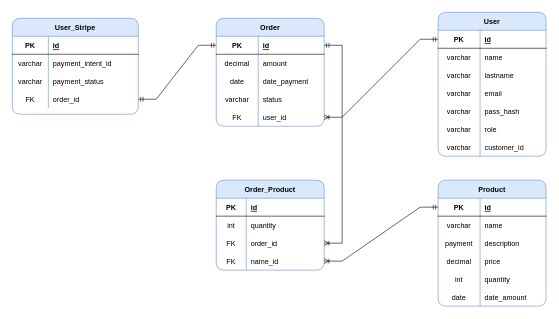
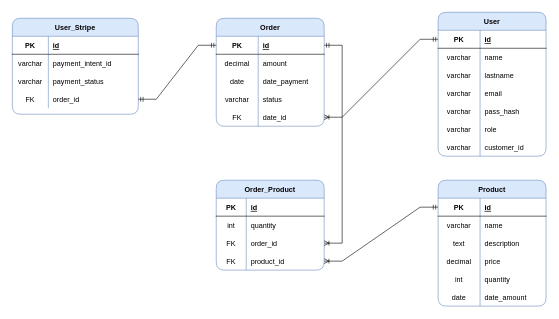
  <mxCell id="0" />
  <mxCell id="1" parent="0" />
  <mxCell id="2" value="Order" style="shape=table;startSize=30;container=1;collapsible=1;childLayout=tableLayout;fixedRows=1;rowLines=0;fontStyle=1;align=center;resizeLast=1;fillColor=#dae8fc;strokeColor=#6c8ebf;rounded=1;" parent="1" vertex="1"><mxGeometry x="360" y="30" width="180" height="180" as="geometry" /></mxCell>
  <mxCell id="3" value="" style="shape=tableRow;horizontal=0;startSize=0;swimlaneHead=0;swimlaneBody=0;fillColor=none;collapsible=0;dropTarget=0;points=[[0,0.5],[1,0.5]];portConstraint=eastwest;top=0;left=0;right=0;bottom=1;" parent="2" vertex="1"><mxGeometry y="30" width="180" height="30" as="geometry" /></mxCell>
  <mxCell id="4" value="PK" style="shape=partialRectangle;connectable=0;fillColor=none;top=0;left=0;bottom=0;right=0;fontStyle=1;overflow=hidden;" parent="3" vertex="1"><mxGeometry width="70" height="30" as="geometry"><mxRectangle width="70" height="30" as="alternateBounds" /></mxGeometry></mxCell>
  <mxCell id="5" value="id" style="shape=partialRectangle;connectable=0;fillColor=none;top=0;left=0;bottom=0;right=0;align=left;spacingLeft=6;fontStyle=5;overflow=hidden;" parent="3" vertex="1"><mxGeometry x="70" width="110" height="30" as="geometry"><mxRectangle width="110" height="30" as="alternateBounds" /></mxGeometry></mxCell>
  <mxCell id="6" value="" style="shape=tableRow;horizontal=0;startSize=0;swimlaneHead=0;swimlaneBody=0;fillColor=none;collapsible=0;dropTarget=0;points=[[0,0.5],[1,0.5]];portConstraint=eastwest;top=0;left=0;right=0;bottom=0;" parent="2" vertex="1"><mxGeometry y="60" width="180" height="30" as="geometry" /></mxCell>
  <mxCell id="7" value="decimal" style="shape=partialRectangle;connectable=0;fillColor=none;top=0;left=0;bottom=0;right=0;editable=1;overflow=hidden;" parent="6" vertex="1"><mxGeometry width="70" height="30" as="geometry"><mxRectangle width="70" height="30" as="alternateBounds" /></mxGeometry></mxCell>
  <mxCell id="8" value="amount" style="shape=partialRectangle;connectable=0;fillColor=none;top=0;left=0;bottom=0;right=0;align=left;spacingLeft=6;overflow=hidden;" parent="6" vertex="1"><mxGeometry x="70" width="110" height="30" as="geometry"><mxRectangle width="110" height="30" as="alternateBounds" /></mxGeometry></mxCell>
  <mxCell id="9" value="" style="shape=tableRow;horizontal=0;startSize=0;swimlaneHead=0;swimlaneBody=0;fillColor=none;collapsible=0;dropTarget=0;points=[[0,0.5],[1,0.5]];portConstraint=eastwest;top=0;left=0;right=0;bottom=0;" parent="2" vertex="1"><mxGeometry y="90" width="180" height="30" as="geometry" /></mxCell>
  <mxCell id="10" value="date" style="shape=partialRectangle;connectable=0;fillColor=none;top=0;left=0;bottom=0;right=0;editable=1;overflow=hidden;" parent="9" vertex="1"><mxGeometry width="70" height="30" as="geometry"><mxRectangle width="70" height="30" as="alternateBounds" /></mxGeometry></mxCell>
  <mxCell id="11" value="date_payment" style="shape=partialRectangle;connectable=0;fillColor=none;top=0;left=0;bottom=0;right=0;align=left;spacingLeft=6;overflow=hidden;" parent="9" vertex="1"><mxGeometry x="70" width="110" height="30" as="geometry"><mxRectangle width="110" height="30" as="alternateBounds" /></mxGeometry></mxCell>
  <mxCell id="12" value="" style="shape=tableRow;horizontal=0;startSize=0;swimlaneHead=0;swimlaneBody=0;fillColor=none;collapsible=0;dropTarget=0;points=[[0,0.5],[1,0.5]];portConstraint=eastwest;top=0;left=0;right=0;bottom=0;" parent="2" vertex="1"><mxGeometry y="120" width="180" height="30" as="geometry" /></mxCell>
  <mxCell id="13" value="varchar" style="shape=partialRectangle;connectable=0;fillColor=none;top=0;left=0;bottom=0;right=0;editable=1;overflow=hidden;" parent="12" vertex="1"><mxGeometry width="70" height="30" as="geometry"><mxRectangle width="70" height="30" as="alternateBounds" /></mxGeometry></mxCell>
  <mxCell id="14" value="status" style="shape=partialRectangle;connectable=0;fillColor=none;top=0;left=0;bottom=0;right=0;align=left;spacingLeft=6;overflow=hidden;" parent="12" vertex="1"><mxGeometry x="70" width="110" height="30" as="geometry"><mxRectangle width="110" height="30" as="alternateBounds" /></mxGeometry></mxCell>
  <mxCell id="15" value="" style="shape=tableRow;horizontal=0;startSize=0;swimlaneHead=0;swimlaneBody=0;fillColor=none;collapsible=0;dropTarget=0;points=[[0,0.5],[1,0.5]];portConstraint=eastwest;top=0;left=0;right=0;bottom=0;" vertex="1" parent="2"><mxGeometry y="150" width="180" height="30" as="geometry" /></mxCell>
  <mxCell id="16" value="FK" style="shape=partialRectangle;connectable=0;fillColor=none;top=0;left=0;bottom=0;right=0;fontStyle=0;overflow=hidden;" vertex="1" parent="15"><mxGeometry width="70" height="30" as="geometry"><mxRectangle width="70" height="30" as="alternateBounds" /></mxGeometry></mxCell>
- <mxCell id="17" value="user_id" style="shape=partialRectangle;connectable=0;fillColor=none;top=0;left=0;bottom=0;right=0;align=left;spacingLeft=6;fontStyle=0;overflow=hidden;" vertex="1" parent="15"><mxGeometry x="70" width="110" height="30" as="geometry"><mxRectangle width="110" height="30" as="alternateBounds" /></mxGeometry></mxCell>
+ <mxCell id="17" value="date_id" style="shape=partialRectangle;connectable=0;fillColor=none;top=0;left=0;bottom=0;right=0;align=left;spacingLeft=6;fontStyle=0;overflow=hidden;" vertex="1" parent="15"><mxGeometry x="70" width="110" height="30" as="geometry"><mxRectangle width="110" height="30" as="alternateBounds" /></mxGeometry></mxCell>
  <mxCell id="18" value="Product" style="shape=table;startSize=30;container=1;collapsible=1;childLayout=tableLayout;fixedRows=1;rowLines=0;fontStyle=1;align=center;resizeLast=1;fillColor=#dae8fc;strokeColor=#6c8ebf;rounded=1;" parent="1" vertex="1"><mxGeometry x="730" y="300" width="180" height="210" as="geometry" /></mxCell>
  <mxCell id="19" value="" style="shape=tableRow;horizontal=0;startSize=0;swimlaneHead=0;swimlaneBody=0;fillColor=none;collapsible=0;dropTarget=0;points=[[0,0.5],[1,0.5]];portConstraint=eastwest;top=0;left=0;right=0;bottom=1;" parent="18" vertex="1"><mxGeometry y="30" width="180" height="30" as="geometry" /></mxCell>
  <mxCell id="20" value="PK" style="shape=partialRectangle;connectable=0;fillColor=none;top=0;left=0;bottom=0;right=0;fontStyle=1;overflow=hidden;" parent="19" vertex="1"><mxGeometry width="70" height="30" as="geometry"><mxRectangle width="70" height="30" as="alternateBounds" /></mxGeometry></mxCell>
  <mxCell id="21" value="id" style="shape=partialRectangle;connectable=0;fillColor=none;top=0;left=0;bottom=0;right=0;align=left;spacingLeft=6;fontStyle=5;overflow=hidden;" parent="19" vertex="1"><mxGeometry x="70" width="110" height="30" as="geometry"><mxRectangle width="110" height="30" as="alternateBounds" /></mxGeometry></mxCell>
  <mxCell id="22" value="" style="shape=tableRow;horizontal=0;startSize=0;swimlaneHead=0;swimlaneBody=0;fillColor=none;collapsible=0;dropTarget=0;points=[[0,0.5],[1,0.5]];portConstraint=eastwest;top=0;left=0;right=0;bottom=0;" parent="18" vertex="1"><mxGeometry y="60" width="180" height="30" as="geometry" /></mxCell>
  <mxCell id="23" value="varchar" style="shape=partialRectangle;connectable=0;fillColor=none;top=0;left=0;bottom=0;right=0;editable=1;overflow=hidden;" parent="22" vertex="1"><mxGeometry width="70" height="30" as="geometry"><mxRectangle width="70" height="30" as="alternateBounds" /></mxGeometry></mxCell>
  <mxCell id="24" value="name" style="shape=partialRectangle;connectable=0;fillColor=none;top=0;left=0;bottom=0;right=0;align=left;spacingLeft=6;overflow=hidden;" parent="22" vertex="1"><mxGeometry x="70" width="110" height="30" as="geometry"><mxRectangle width="110" height="30" as="alternateBounds" /></mxGeometry></mxCell>
  <mxCell id="25" value="" style="shape=tableRow;horizontal=0;startSize=0;swimlaneHead=0;swimlaneBody=0;fillColor=none;collapsible=0;dropTarget=0;points=[[0,0.5],[1,0.5]];portConstraint=eastwest;top=0;left=0;right=0;bottom=0;" parent="18" vertex="1"><mxGeometry y="90" width="180" height="30" as="geometry" /></mxCell>
- <mxCell id="26" value="payment" style="shape=partialRectangle;connectable=0;fillColor=none;top=0;left=0;bottom=0;right=0;editable=1;overflow=hidden;" parent="25" vertex="1"><mxGeometry width="70" height="30" as="geometry"><mxRectangle width="70" height="30" as="alternateBounds" /></mxGeometry></mxCell>
+ <mxCell id="26" value="text" style="shape=partialRectangle;connectable=0;fillColor=none;top=0;left=0;bottom=0;right=0;editable=1;overflow=hidden;" parent="25" vertex="1"><mxGeometry width="70" height="30" as="geometry"><mxRectangle width="70" height="30" as="alternateBounds" /></mxGeometry></mxCell>
  <mxCell id="27" value="description" style="shape=partialRectangle;connectable=0;fillColor=none;top=0;left=0;bottom=0;right=0;align=left;spacingLeft=6;overflow=hidden;" parent="25" vertex="1"><mxGeometry x="70" width="110" height="30" as="geometry"><mxRectangle width="110" height="30" as="alternateBounds" /></mxGeometry></mxCell>
  <mxCell id="28" value="" style="shape=tableRow;horizontal=0;startSize=0;swimlaneHead=0;swimlaneBody=0;fillColor=none;collapsible=0;dropTarget=0;points=[[0,0.5],[1,0.5]];portConstraint=eastwest;top=0;left=0;right=0;bottom=0;" parent="18" vertex="1"><mxGeometry y="120" width="180" height="30" as="geometry" /></mxCell>
  <mxCell id="29" value="decimal" style="shape=partialRectangle;connectable=0;fillColor=none;top=0;left=0;bottom=0;right=0;editable=1;overflow=hidden;" parent="28" vertex="1"><mxGeometry width="70" height="30" as="geometry"><mxRectangle width="70" height="30" as="alternateBounds" /></mxGeometry></mxCell>
  <mxCell id="30" value="price" style="shape=partialRectangle;connectable=0;fillColor=none;top=0;left=0;bottom=0;right=0;align=left;spacingLeft=6;overflow=hidden;" parent="28" vertex="1"><mxGeometry x="70" width="110" height="30" as="geometry"><mxRectangle width="110" height="30" as="alternateBounds" /></mxGeometry></mxCell>
  <mxCell id="31" value="" style="shape=tableRow;horizontal=0;startSize=0;swimlaneHead=0;swimlaneBody=0;fillColor=none;collapsible=0;dropTarget=0;points=[[0,0.5],[1,0.5]];portConstraint=eastwest;top=0;left=0;right=0;bottom=0;" parent="18" vertex="1"><mxGeometry y="150" width="180" height="30" as="geometry" /></mxCell>
  <mxCell id="32" value="int" style="shape=partialRectangle;connectable=0;fillColor=none;top=0;left=0;bottom=0;right=0;editable=1;overflow=hidden;" parent="31" vertex="1"><mxGeometry width="70" height="30" as="geometry"><mxRectangle width="70" height="30" as="alternateBounds" /></mxGeometry></mxCell>
  <mxCell id="33" value="quantity" style="shape=partialRectangle;connectable=0;fillColor=none;top=0;left=0;bottom=0;right=0;align=left;spacingLeft=6;overflow=hidden;" parent="31" vertex="1"><mxGeometry x="70" width="110" height="30" as="geometry"><mxRectangle width="110" height="30" as="alternateBounds" /></mxGeometry></mxCell>
  <mxCell id="34" value="" style="shape=tableRow;horizontal=0;startSize=0;swimlaneHead=0;swimlaneBody=0;fillColor=none;collapsible=0;dropTarget=0;points=[[0,0.5],[1,0.5]];portConstraint=eastwest;top=0;left=0;right=0;bottom=0;" parent="18" vertex="1"><mxGeometry y="180" width="180" height="30" as="geometry" /></mxCell>
  <mxCell id="35" value="date" style="shape=partialRectangle;connectable=0;fillColor=none;top=0;left=0;bottom=0;right=0;editable=1;overflow=hidden;" parent="34" vertex="1"><mxGeometry width="70" height="30" as="geometry"><mxRectangle width="70" height="30" as="alternateBounds" /></mxGeometry></mxCell>
  <mxCell id="36" value="date_amount" style="shape=partialRectangle;connectable=0;fillColor=none;top=0;left=0;bottom=0;right=0;align=left;spacingLeft=6;overflow=hidden;" parent="34" vertex="1"><mxGeometry x="70" width="110" height="30" as="geometry"><mxRectangle width="110" height="30" as="alternateBounds" /></mxGeometry></mxCell>
  <mxCell id="37" value="User" style="shape=table;startSize=30;container=1;collapsible=1;childLayout=tableLayout;fixedRows=1;rowLines=0;fontStyle=1;align=center;resizeLast=1;fillColor=#dae8fc;strokeColor=#6c8ebf;rounded=1;" parent="1" vertex="1"><mxGeometry x="730" y="20" width="180" height="240" as="geometry" /></mxCell>
  <mxCell id="38" value="" style="shape=tableRow;horizontal=0;startSize=0;swimlaneHead=0;swimlaneBody=0;fillColor=none;collapsible=0;dropTarget=0;points=[[0,0.5],[1,0.5]];portConstraint=eastwest;top=0;left=0;right=0;bottom=1;" parent="37" vertex="1"><mxGeometry y="30" width="180" height="30" as="geometry" /></mxCell>
  <mxCell id="39" value="PK" style="shape=partialRectangle;connectable=0;fillColor=none;top=0;left=0;bottom=0;right=0;fontStyle=1;overflow=hidden;" parent="38" vertex="1"><mxGeometry width="70" height="30" as="geometry"><mxRectangle width="70" height="30" as="alternateBounds" /></mxGeometry></mxCell>
  <mxCell id="40" value="id" style="shape=partialRectangle;connectable=0;fillColor=none;top=0;left=0;bottom=0;right=0;align=left;spacingLeft=6;fontStyle=5;overflow=hidden;" parent="38" vertex="1"><mxGeometry x="70" width="110" height="30" as="geometry"><mxRectangle width="110" height="30" as="alternateBounds" /></mxGeometry></mxCell>
  <mxCell id="41" value="" style="shape=tableRow;horizontal=0;startSize=0;swimlaneHead=0;swimlaneBody=0;fillColor=none;collapsible=0;dropTarget=0;points=[[0,0.5],[1,0.5]];portConstraint=eastwest;top=0;left=0;right=0;bottom=0;" parent="37" vertex="1"><mxGeometry y="60" width="180" height="30" as="geometry" /></mxCell>
  <mxCell id="42" value="varchar" style="shape=partialRectangle;connectable=0;fillColor=none;top=0;left=0;bottom=0;right=0;editable=1;overflow=hidden;" parent="41" vertex="1"><mxGeometry width="70" height="30" as="geometry"><mxRectangle width="70" height="30" as="alternateBounds" /></mxGeometry></mxCell>
  <mxCell id="43" value="name" style="shape=partialRectangle;connectable=0;fillColor=none;top=0;left=0;bottom=0;right=0;align=left;spacingLeft=6;overflow=hidden;" parent="41" vertex="1"><mxGeometry x="70" width="110" height="30" as="geometry"><mxRectangle width="110" height="30" as="alternateBounds" /></mxGeometry></mxCell>
  <mxCell id="44" value="" style="shape=tableRow;horizontal=0;startSize=0;swimlaneHead=0;swimlaneBody=0;fillColor=none;collapsible=0;dropTarget=0;points=[[0,0.5],[1,0.5]];portConstraint=eastwest;top=0;left=0;right=0;bottom=0;" vertex="1" parent="37"><mxGeometry y="90" width="180" height="30" as="geometry" /></mxCell>
  <mxCell id="45" value="varchar" style="shape=partialRectangle;connectable=0;fillColor=none;top=0;left=0;bottom=0;right=0;editable=1;overflow=hidden;" vertex="1" parent="44"><mxGeometry width="70" height="30" as="geometry"><mxRectangle width="70" height="30" as="alternateBounds" /></mxGeometry></mxCell>
  <mxCell id="46" value="lastname" style="shape=partialRectangle;connectable=0;fillColor=none;top=0;left=0;bottom=0;right=0;align=left;spacingLeft=6;overflow=hidden;" vertex="1" parent="44"><mxGeometry x="70" width="110" height="30" as="geometry"><mxRectangle width="110" height="30" as="alternateBounds" /></mxGeometry></mxCell>
  <mxCell id="47" value="" style="shape=tableRow;horizontal=0;startSize=0;swimlaneHead=0;swimlaneBody=0;fillColor=none;collapsible=0;dropTarget=0;points=[[0,0.5],[1,0.5]];portConstraint=eastwest;top=0;left=0;right=0;bottom=0;" parent="37" vertex="1"><mxGeometry y="120" width="180" height="30" as="geometry" /></mxCell>
  <mxCell id="48" value="varchar" style="shape=partialRectangle;connectable=0;fillColor=none;top=0;left=0;bottom=0;right=0;editable=1;overflow=hidden;" parent="47" vertex="1"><mxGeometry width="70" height="30" as="geometry"><mxRectangle width="70" height="30" as="alternateBounds" /></mxGeometry></mxCell>
  <mxCell id="49" value="email" style="shape=partialRectangle;connectable=0;fillColor=none;top=0;left=0;bottom=0;right=0;align=left;spacingLeft=6;overflow=hidden;" parent="47" vertex="1"><mxGeometry x="70" width="110" height="30" as="geometry"><mxRectangle width="110" height="30" as="alternateBounds" /></mxGeometry></mxCell>
  <mxCell id="50" value="" style="shape=tableRow;horizontal=0;startSize=0;swimlaneHead=0;swimlaneBody=0;fillColor=none;collapsible=0;dropTarget=0;points=[[0,0.5],[1,0.5]];portConstraint=eastwest;top=0;left=0;right=0;bottom=0;" parent="37" vertex="1"><mxGeometry y="150" width="180" height="30" as="geometry" /></mxCell>
  <mxCell id="51" value="varchar" style="shape=partialRectangle;connectable=0;fillColor=none;top=0;left=0;bottom=0;right=0;editable=1;overflow=hidden;" parent="50" vertex="1"><mxGeometry width="70" height="30" as="geometry"><mxRectangle width="70" height="30" as="alternateBounds" /></mxGeometry></mxCell>
  <mxCell id="52" value="pass_hash" style="shape=partialRectangle;connectable=0;fillColor=none;top=0;left=0;bottom=0;right=0;align=left;spacingLeft=6;overflow=hidden;" parent="50" vertex="1"><mxGeometry x="70" width="110" height="30" as="geometry"><mxRectangle width="110" height="30" as="alternateBounds" /></mxGeometry></mxCell>
  <mxCell id="53" value="" style="shape=tableRow;horizontal=0;startSize=0;swimlaneHead=0;swimlaneBody=0;fillColor=none;collapsible=0;dropTarget=0;points=[[0,0.5],[1,0.5]];portConstraint=eastwest;top=0;left=0;right=0;bottom=0;" vertex="1" parent="37"><mxGeometry y="180" width="180" height="30" as="geometry" /></mxCell>
  <mxCell id="54" value="varchar" style="shape=partialRectangle;connectable=0;fillColor=none;top=0;left=0;bottom=0;right=0;editable=1;overflow=hidden;" vertex="1" parent="53"><mxGeometry width="70" height="30" as="geometry"><mxRectangle width="70" height="30" as="alternateBounds" /></mxGeometry></mxCell>
  <mxCell id="55" value="role" style="shape=partialRectangle;connectable=0;fillColor=none;top=0;left=0;bottom=0;right=0;align=left;spacingLeft=6;overflow=hidden;" vertex="1" parent="53"><mxGeometry x="70" width="110" height="30" as="geometry"><mxRectangle width="110" height="30" as="alternateBounds" /></mxGeometry></mxCell>
  <mxCell id="56" value="" style="shape=tableRow;horizontal=0;startSize=0;swimlaneHead=0;swimlaneBody=0;fillColor=none;collapsible=0;dropTarget=0;points=[[0,0.5],[1,0.5]];portConstraint=eastwest;top=0;left=0;right=0;bottom=0;rounded=1;" vertex="1" parent="37"><mxGeometry y="210" width="180" height="30" as="geometry" /></mxCell>
  <mxCell id="57" value="varchar" style="shape=partialRectangle;connectable=0;fillColor=none;top=0;left=0;bottom=0;right=0;editable=1;overflow=hidden;rounded=1;" vertex="1" parent="56"><mxGeometry width="70" height="30" as="geometry"><mxRectangle width="70" height="30" as="alternateBounds" /></mxGeometry></mxCell>
  <mxCell id="58" value="customer_id" style="shape=partialRectangle;connectable=0;fillColor=none;top=0;left=0;bottom=0;right=0;align=left;spacingLeft=6;overflow=hidden;rounded=1;" vertex="1" parent="56"><mxGeometry x="70" width="110" height="30" as="geometry"><mxRectangle width="110" height="30" as="alternateBounds" /></mxGeometry></mxCell>
  <mxCell id="59" value="" style="edgeStyle=entityRelationEdgeStyle;fontSize=12;html=1;endArrow=ERoneToMany;startArrow=ERmandOne;rounded=0;" edge="1" parent="1" source="38" target="15"><mxGeometry width="100" height="100" relative="1" as="geometry"><mxPoint x="510" y="330" as="sourcePoint" /><mxPoint x="610" y="230" as="targetPoint" /></mxGeometry></mxCell>
  <mxCell id="60" value="Order_Product" style="shape=table;startSize=30;container=1;collapsible=1;childLayout=tableLayout;fixedRows=1;rowLines=0;fontStyle=1;align=center;resizeLast=1;fillColor=#dae8fc;strokeColor=#6c8ebf;rounded=1;" vertex="1" parent="1"><mxGeometry x="360" y="300" width="180" height="150" as="geometry" /></mxCell>
  <mxCell id="61" value="" style="shape=tableRow;horizontal=0;startSize=0;swimlaneHead=0;swimlaneBody=0;fillColor=none;collapsible=0;dropTarget=0;points=[[0,0.5],[1,0.5]];portConstraint=eastwest;top=0;left=0;right=0;bottom=1;" vertex="1" parent="60"><mxGeometry y="30" width="180" height="30" as="geometry" /></mxCell>
  <mxCell id="62" value="PK" style="shape=partialRectangle;connectable=0;fillColor=none;top=0;left=0;bottom=0;right=0;fontStyle=1;overflow=hidden;" vertex="1" parent="61"><mxGeometry width="50" height="30" as="geometry"><mxRectangle width="50" height="30" as="alternateBounds" /></mxGeometry></mxCell>
  <mxCell id="63" value="id" style="shape=partialRectangle;connectable=0;fillColor=none;top=0;left=0;bottom=0;right=0;align=left;spacingLeft=6;fontStyle=5;overflow=hidden;" vertex="1" parent="61"><mxGeometry x="50" width="130" height="30" as="geometry"><mxRectangle width="130" height="30" as="alternateBounds" /></mxGeometry></mxCell>
  <mxCell id="64" value="" style="shape=tableRow;horizontal=0;startSize=0;swimlaneHead=0;swimlaneBody=0;fillColor=none;collapsible=0;dropTarget=0;points=[[0,0.5],[1,0.5]];portConstraint=eastwest;top=0;left=0;right=0;bottom=0;rounded=1;" vertex="1" parent="60"><mxGeometry y="60" width="180" height="30" as="geometry" /></mxCell>
  <mxCell id="65" value="int" style="shape=partialRectangle;connectable=0;fillColor=none;top=0;left=0;bottom=0;right=0;editable=1;overflow=hidden;rounded=1;" vertex="1" parent="64"><mxGeometry width="50" height="30" as="geometry"><mxRectangle width="50" height="30" as="alternateBounds" /></mxGeometry></mxCell>
  <mxCell id="66" value="quantity" style="shape=partialRectangle;connectable=0;fillColor=none;top=0;left=0;bottom=0;right=0;align=left;spacingLeft=6;overflow=hidden;rounded=1;" vertex="1" parent="64"><mxGeometry x="50" width="130" height="30" as="geometry"><mxRectangle width="130" height="30" as="alternateBounds" /></mxGeometry></mxCell>
  <mxCell id="67" value="" style="shape=tableRow;horizontal=0;startSize=0;swimlaneHead=0;swimlaneBody=0;fillColor=none;collapsible=0;dropTarget=0;points=[[0,0.5],[1,0.5]];portConstraint=eastwest;top=0;left=0;right=0;bottom=0;" vertex="1" parent="60"><mxGeometry y="90" width="180" height="30" as="geometry" /></mxCell>
  <mxCell id="68" value="FK" style="shape=partialRectangle;connectable=0;fillColor=none;top=0;left=0;bottom=0;right=0;fontStyle=0;overflow=hidden;" vertex="1" parent="67"><mxGeometry width="50" height="30" as="geometry"><mxRectangle width="50" height="30" as="alternateBounds" /></mxGeometry></mxCell>
  <mxCell id="69" value="order_id" style="shape=partialRectangle;connectable=0;fillColor=none;top=0;left=0;bottom=0;right=0;align=left;spacingLeft=6;fontStyle=0;overflow=hidden;" vertex="1" parent="67"><mxGeometry x="50" width="130" height="30" as="geometry"><mxRectangle width="130" height="30" as="alternateBounds" /></mxGeometry></mxCell>
  <mxCell id="70" value="" style="shape=tableRow;horizontal=0;startSize=0;swimlaneHead=0;swimlaneBody=0;fillColor=none;collapsible=0;dropTarget=0;points=[[0,0.5],[1,0.5]];portConstraint=eastwest;top=0;left=0;right=0;bottom=0;rounded=1;" vertex="1" parent="60"><mxGeometry y="120" width="180" height="30" as="geometry" /></mxCell>
  <mxCell id="71" value="FK" style="shape=partialRectangle;connectable=0;fillColor=none;top=0;left=0;bottom=0;right=0;fontStyle=0;overflow=hidden;rounded=1;" vertex="1" parent="70"><mxGeometry width="50" height="30" as="geometry"><mxRectangle width="50" height="30" as="alternateBounds" /></mxGeometry></mxCell>
- <mxCell id="72" value="name_id" style="shape=partialRectangle;connectable=0;fillColor=none;top=0;left=0;bottom=0;right=0;align=left;spacingLeft=6;fontStyle=0;overflow=hidden;rounded=1;" vertex="1" parent="70"><mxGeometry x="50" width="130" height="30" as="geometry"><mxRectangle width="130" height="30" as="alternateBounds" /></mxGeometry></mxCell>
+ <mxCell id="72" value="product_id" style="shape=partialRectangle;connectable=0;fillColor=none;top=0;left=0;bottom=0;right=0;align=left;spacingLeft=6;fontStyle=0;overflow=hidden;rounded=1;" vertex="1" parent="70"><mxGeometry x="50" width="130" height="30" as="geometry"><mxRectangle width="130" height="30" as="alternateBounds" /></mxGeometry></mxCell>
  <mxCell id="73" value="" style="edgeStyle=entityRelationEdgeStyle;fontSize=12;html=1;endArrow=ERoneToMany;startArrow=ERmandOne;rounded=0;" edge="1" parent="1" source="19" target="70"><mxGeometry width="100" height="100" relative="1" as="geometry"><mxPoint x="630" y="360" as="sourcePoint" /><mxPoint x="530" y="230" as="targetPoint" /></mxGeometry></mxCell>
  <mxCell id="74" value="" style="edgeStyle=entityRelationEdgeStyle;fontSize=12;html=1;endArrow=ERoneToMany;startArrow=ERmandOne;rounded=0;" edge="1" parent="1" source="3" target="67"><mxGeometry width="100" height="100" relative="1" as="geometry"><mxPoint x="430" y="330" as="sourcePoint" /><mxPoint x="530" y="230" as="targetPoint" /></mxGeometry></mxCell>
  <mxCell id="75" value="User_Stripe" style="shape=table;startSize=30;container=1;collapsible=1;childLayout=tableLayout;fixedRows=1;rowLines=0;fontStyle=1;align=center;resizeLast=1;rounded=1;fillColor=#dae8fc;strokeColor=#6c8ebf;" vertex="1" parent="1"><mxGeometry x="20" y="30" width="210" height="160" as="geometry" /></mxCell>
  <mxCell id="76" value="" style="shape=tableRow;horizontal=0;startSize=0;swimlaneHead=0;swimlaneBody=0;fillColor=none;collapsible=0;dropTarget=0;points=[[0,0.5],[1,0.5]];portConstraint=eastwest;top=0;left=0;right=0;bottom=1;rounded=1;" vertex="1" parent="75"><mxGeometry y="30" width="210" height="30" as="geometry" /></mxCell>
  <mxCell id="77" value="PK" style="shape=partialRectangle;connectable=0;fillColor=none;top=0;left=0;bottom=0;right=0;fontStyle=1;overflow=hidden;rounded=1;" vertex="1" parent="76"><mxGeometry width="60" height="30" as="geometry"><mxRectangle width="60" height="30" as="alternateBounds" /></mxGeometry></mxCell>
  <mxCell id="78" value="id" style="shape=partialRectangle;connectable=0;fillColor=none;top=0;left=0;bottom=0;right=0;align=left;spacingLeft=6;fontStyle=5;overflow=hidden;rounded=1;" vertex="1" parent="76"><mxGeometry x="60" width="150" height="30" as="geometry"><mxRectangle width="150" height="30" as="alternateBounds" /></mxGeometry></mxCell>
  <mxCell id="79" value="" style="shape=tableRow;horizontal=0;startSize=0;swimlaneHead=0;swimlaneBody=0;fillColor=none;collapsible=0;dropTarget=0;points=[[0,0.5],[1,0.5]];portConstraint=eastwest;top=0;left=0;right=0;bottom=0;rounded=1;" vertex="1" parent="75"><mxGeometry y="60" width="210" height="30" as="geometry" /></mxCell>
  <mxCell id="80" value="varchar" style="shape=partialRectangle;connectable=0;fillColor=none;top=0;left=0;bottom=0;right=0;editable=1;overflow=hidden;rounded=1;" vertex="1" parent="79"><mxGeometry width="60" height="30" as="geometry"><mxRectangle width="60" height="30" as="alternateBounds" /></mxGeometry></mxCell>
  <mxCell id="81" value="payment_intent_id" style="shape=partialRectangle;connectable=0;fillColor=none;top=0;left=0;bottom=0;right=0;align=left;spacingLeft=6;overflow=hidden;rounded=1;" vertex="1" parent="79"><mxGeometry x="60" width="150" height="30" as="geometry"><mxRectangle width="150" height="30" as="alternateBounds" /></mxGeometry></mxCell>
  <mxCell id="82" value="" style="shape=tableRow;horizontal=0;startSize=0;swimlaneHead=0;swimlaneBody=0;fillColor=none;collapsible=0;dropTarget=0;points=[[0,0.5],[1,0.5]];portConstraint=eastwest;top=0;left=0;right=0;bottom=0;rounded=1;" vertex="1" parent="75"><mxGeometry y="90" width="210" height="30" as="geometry" /></mxCell>
  <mxCell id="83" value="varchar" style="shape=partialRectangle;connectable=0;fillColor=none;top=0;left=0;bottom=0;right=0;editable=1;overflow=hidden;rounded=1;" vertex="1" parent="82"><mxGeometry width="60" height="30" as="geometry"><mxRectangle width="60" height="30" as="alternateBounds" /></mxGeometry></mxCell>
  <mxCell id="84" value="payment_status" style="shape=partialRectangle;connectable=0;fillColor=none;top=0;left=0;bottom=0;right=0;align=left;spacingLeft=6;overflow=hidden;rounded=1;" vertex="1" parent="82"><mxGeometry x="60" width="150" height="30" as="geometry"><mxRectangle width="150" height="30" as="alternateBounds" /></mxGeometry></mxCell>
  <mxCell id="85" value="" style="shape=tableRow;horizontal=0;startSize=0;swimlaneHead=0;swimlaneBody=0;fillColor=none;collapsible=0;dropTarget=0;points=[[0,0.5],[1,0.5]];portConstraint=eastwest;top=0;left=0;right=0;bottom=0;rounded=1;" vertex="1" parent="75"><mxGeometry y="120" width="210" height="30" as="geometry" /></mxCell>
  <mxCell id="86" value="FK" style="shape=partialRectangle;connectable=0;fillColor=none;top=0;left=0;bottom=0;right=0;fontStyle=0;overflow=hidden;rounded=1;" vertex="1" parent="85"><mxGeometry width="60" height="30" as="geometry"><mxRectangle width="60" height="30" as="alternateBounds" /></mxGeometry></mxCell>
  <mxCell id="87" value="order_id" style="shape=partialRectangle;connectable=0;fillColor=none;top=0;left=0;bottom=0;right=0;align=left;spacingLeft=6;fontStyle=0;overflow=hidden;rounded=1;" vertex="1" parent="85"><mxGeometry x="60" width="150" height="30" as="geometry"><mxRectangle width="150" height="30" as="alternateBounds" /></mxGeometry></mxCell>
  <mxCell id="88" value="" style="edgeStyle=entityRelationEdgeStyle;fontSize=12;html=1;endArrow=ERmandOne;startArrow=ERmandOne;rounded=0;" edge="1" parent="1" source="85" target="3"><mxGeometry width="100" height="100" relative="1" as="geometry"><mxPoint x="410" y="340" as="sourcePoint" /><mxPoint x="510" y="240" as="targetPoint" /></mxGeometry></mxCell>
